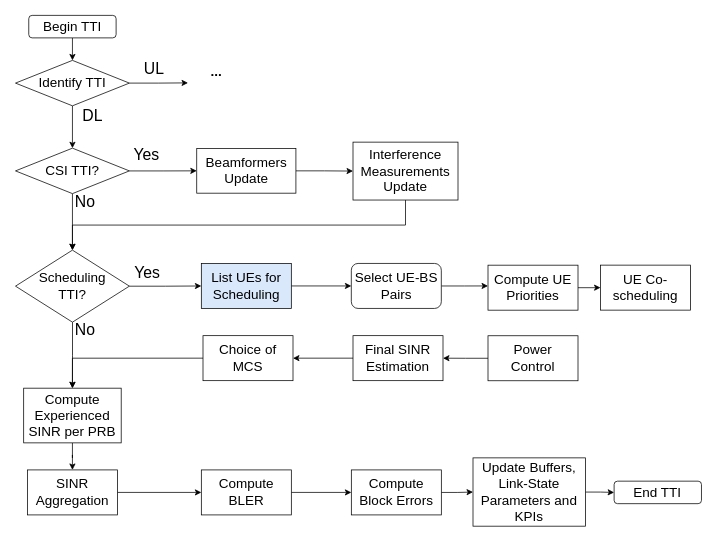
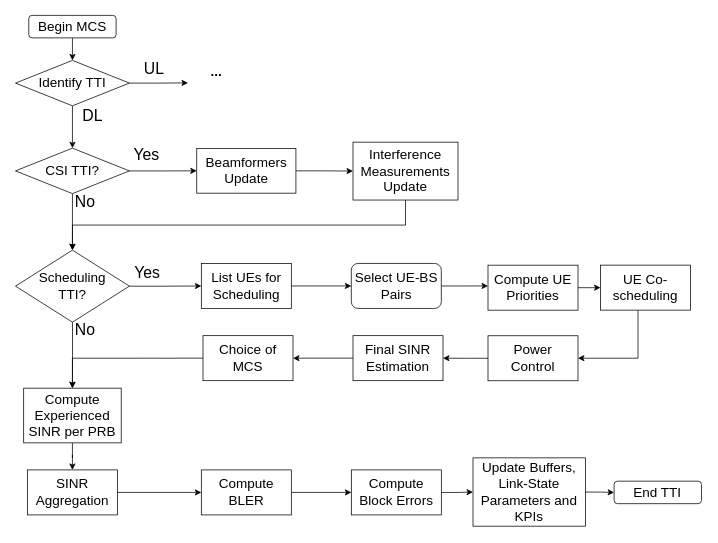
  <mxCell id="0" />
  <mxCell id="1" parent="0" />
  <mxCell id="2" style="edgeStyle=orthogonalEdgeStyle;rounded=0;orthogonalLoop=1;jettySize=auto;html=1;exitX=0.5;exitY=1;exitDx=0;exitDy=0;entryX=0.5;entryY=0;entryDx=0;entryDy=0;fontSize=18;" edge="1" parent="1" source="3" target="45"><mxGeometry relative="1" as="geometry" /></mxCell>
- <mxCell id="3" value="Begin TTI" style="rounded=1;whiteSpace=wrap;html=1;fontSize=18;" vertex="1" parent="1"><mxGeometry x="37.68" y="20" width="116.48" height="30" as="geometry" /></mxCell>
+ <mxCell id="3" value="Begin MCS" style="rounded=1;whiteSpace=wrap;html=1;fontSize=18;" vertex="1" parent="1"><mxGeometry x="37.68" y="20" width="116.48" height="30" as="geometry" /></mxCell>
  <mxCell id="4" value="" style="edgeStyle=orthogonalEdgeStyle;rounded=0;orthogonalLoop=1;jettySize=auto;html=1;fontSize=18;" edge="1" parent="1" source="6" target="13"><mxGeometry relative="1" as="geometry" /></mxCell>
  <mxCell id="5" style="edgeStyle=orthogonalEdgeStyle;rounded=0;orthogonalLoop=1;jettySize=auto;html=1;exitX=0.5;exitY=1;exitDx=0;exitDy=0;entryX=0.5;entryY=0;entryDx=0;entryDy=0;fontSize=18;" edge="1" parent="1" source="6" target="9"><mxGeometry relative="1" as="geometry"><mxPoint x="95.724" y="347.06" as="targetPoint" /></mxGeometry></mxCell>
  <mxCell id="6" value="CSI TTI?" style="rhombus;whiteSpace=wrap;html=1;fontSize=18;" vertex="1" parent="1"><mxGeometry x="20" y="197.06" width="151.85" height="60.59" as="geometry" /></mxCell>
  <mxCell id="7" value="" style="edgeStyle=orthogonalEdgeStyle;rounded=0;orthogonalLoop=1;jettySize=auto;html=1;fontSize=18;" edge="1" parent="1" source="9" target="11"><mxGeometry relative="1" as="geometry" /></mxCell>
  <mxCell id="8" value="" style="edgeStyle=orthogonalEdgeStyle;rounded=0;orthogonalLoop=1;jettySize=auto;html=1;fontSize=18;" edge="1" parent="1" source="9" target="33"><mxGeometry relative="1" as="geometry"><mxPoint x="95.941" y="447.175" as="targetPoint" /></mxGeometry></mxCell>
  <mxCell id="9" value="Scheduling&lt;br&gt;TTI?" style="rhombus;whiteSpace=wrap;html=1;fontSize=18;" vertex="1" parent="1"><mxGeometry x="20" y="333" width="151.85" height="96.06" as="geometry" /></mxCell>
  <mxCell id="10" value="" style="edgeStyle=orthogonalEdgeStyle;rounded=0;orthogonalLoop=1;jettySize=auto;html=1;fontSize=18;" edge="1" parent="1" source="11" target="21"><mxGeometry relative="1" as="geometry" /></mxCell>
- <mxCell id="11" value="List UEs for Scheduling" style="whiteSpace=wrap;html=1;fontSize=18;fillColor=#dae8fc;" vertex="1" parent="1"><mxGeometry x="267.775" y="350.765" width="120" height="60" as="geometry" /></mxCell>
+ <mxCell id="11" value="List UEs for Scheduling" style="whiteSpace=wrap;html=1;fontSize=18;" vertex="1" parent="1"><mxGeometry x="267.775" y="350.765" width="120" height="60" as="geometry" /></mxCell>
  <mxCell id="12" value="" style="edgeStyle=orthogonalEdgeStyle;rounded=0;orthogonalLoop=1;jettySize=auto;html=1;fontSize=18;" edge="1" parent="1" source="13" target="15"><mxGeometry relative="1" as="geometry" /></mxCell>
  <mxCell id="13" value="Beamformers Update" style="whiteSpace=wrap;html=1;fontSize=18;" vertex="1" parent="1"><mxGeometry x="261.66" y="197.36" width="132.23" height="59.7" as="geometry" /></mxCell>
  <mxCell id="14" style="edgeStyle=orthogonalEdgeStyle;rounded=0;orthogonalLoop=1;jettySize=auto;html=1;exitX=0.5;exitY=1;exitDx=0;exitDy=0;fontSize=18;" edge="1" parent="1" source="15" target="9"><mxGeometry relative="1" as="geometry" /></mxCell>
  <mxCell id="15" value="Interference Measurements Update" style="whiteSpace=wrap;html=1;fontSize=18;" vertex="1" parent="1"><mxGeometry x="470" y="189" width="140" height="77.21" as="geometry" /></mxCell>
  <mxCell id="16" value="Yes" style="text;html=1;strokeColor=none;fillColor=none;align=center;verticalAlign=middle;whiteSpace=wrap;rounded=0;fontSize=21;" vertex="1" parent="1"><mxGeometry x="174.77" y="195.12" width="40" height="20" as="geometry" /></mxCell>
  <mxCell id="17" value="No" style="text;html=1;strokeColor=none;fillColor=none;align=center;verticalAlign=middle;whiteSpace=wrap;rounded=0;fontSize=21;" vertex="1" parent="1"><mxGeometry x="93.48" y="258.12" width="40" height="20" as="geometry" /></mxCell>
  <mxCell id="18" value="Yes" style="text;html=1;strokeColor=none;fillColor=none;align=center;verticalAlign=middle;whiteSpace=wrap;rounded=0;fontSize=21;" vertex="1" parent="1"><mxGeometry x="176.33" y="353" width="40" height="20" as="geometry" /></mxCell>
  <mxCell id="19" value="No" style="text;html=1;strokeColor=none;fillColor=none;align=center;verticalAlign=middle;whiteSpace=wrap;rounded=0;fontSize=21;" vertex="1" parent="1"><mxGeometry x="93.48" y="428.06" width="40" height="20" as="geometry" /></mxCell>
  <mxCell id="20" value="" style="edgeStyle=orthogonalEdgeStyle;rounded=0;orthogonalLoop=1;jettySize=auto;html=1;fontSize=18;" edge="1" parent="1" source="21"><mxGeometry relative="1" as="geometry"><mxPoint x="650.005" y="380.765" as="targetPoint" /></mxGeometry></mxCell>
  <mxCell id="21" value="Select UE-BS Pairs" style="whiteSpace=wrap;html=1;fontSize=18;rounded=1;" vertex="1" parent="1"><mxGeometry x="467.775" y="350.765" width="120" height="60" as="geometry" /></mxCell>
  <mxCell id="22" value="" style="edgeStyle=orthogonalEdgeStyle;rounded=0;orthogonalLoop=1;jettySize=auto;html=1;fontSize=18;" edge="1" parent="1" source="23" target="25"><mxGeometry relative="1" as="geometry" /></mxCell>
  <mxCell id="23" value="Compute UE Priorities" style="whiteSpace=wrap;html=1;fontSize=18;" vertex="1" parent="1"><mxGeometry x="650.005" y="353.055" width="120" height="60" as="geometry" /></mxCell>
+ <mxCell id="24" value="" style="edgeStyle=orthogonalEdgeStyle;rounded=0;orthogonalLoop=1;jettySize=auto;html=1;fontSize=18;" edge="1" parent="1" source="25" target="27"><mxGeometry relative="1" as="geometry"><Array as="points"><mxPoint x="850" y="477.06" /></Array></mxGeometry></mxCell>
  <mxCell id="25" value="UE Co-scheduling" style="whiteSpace=wrap;html=1;fontSize=18;" vertex="1" parent="1"><mxGeometry x="800.005" y="353.005" width="120" height="60" as="geometry" /></mxCell>
  <mxCell id="26" value="" style="edgeStyle=orthogonalEdgeStyle;rounded=0;orthogonalLoop=1;jettySize=auto;html=1;fontSize=18;" edge="1" parent="1" source="27" target="29"><mxGeometry relative="1" as="geometry" /></mxCell>
  <mxCell id="27" value="Power&lt;br style=&quot;font-size: 18px;&quot;&gt;Control" style="whiteSpace=wrap;html=1;fontSize=18;" vertex="1" parent="1"><mxGeometry x="650.005" y="447.175" width="120" height="60" as="geometry" /></mxCell>
  <mxCell id="28" value="" style="edgeStyle=orthogonalEdgeStyle;rounded=0;orthogonalLoop=1;jettySize=auto;html=1;fontSize=18;" edge="1" parent="1" source="29" target="31"><mxGeometry relative="1" as="geometry" /></mxCell>
  <mxCell id="29" value="Final SINR&lt;br style=&quot;font-size: 18px;&quot;&gt;Estimation" style="whiteSpace=wrap;html=1;fontSize=18;" vertex="1" parent="1"><mxGeometry x="470.005" y="447.065" width="120" height="60" as="geometry" /></mxCell>
  <mxCell id="30" style="edgeStyle=orthogonalEdgeStyle;rounded=0;orthogonalLoop=1;jettySize=auto;html=1;exitX=0;exitY=0.5;exitDx=0;exitDy=0;fontSize=18;entryX=0.5;entryY=0;entryDx=0;entryDy=0;" edge="1" parent="1" source="31" target="33"><mxGeometry relative="1" as="geometry"><mxPoint x="100" y="517.06" as="targetPoint" /></mxGeometry></mxCell>
  <mxCell id="31" value="Choice of MCS" style="whiteSpace=wrap;html=1;fontSize=18;" vertex="1" parent="1"><mxGeometry x="270.005" y="447.065" width="120" height="60" as="geometry" /></mxCell>
  <mxCell id="32" value="" style="edgeStyle=orthogonalEdgeStyle;rounded=0;orthogonalLoop=1;jettySize=auto;html=1;fontSize=18;" edge="1" parent="1" source="33" target="35"><mxGeometry relative="1" as="geometry" /></mxCell>
  <mxCell id="33" value="&lt;span style=&quot;font-size: 18px;&quot;&gt;Compute Experienced&lt;br style=&quot;font-size: 18px;&quot;&gt;SINR per PRB&lt;/span&gt;" style="rounded=0;whiteSpace=wrap;html=1;fontSize=18;" vertex="1" parent="1"><mxGeometry x="30.92" y="517.06" width="130" height="72.94" as="geometry" /></mxCell>
  <mxCell id="34" value="" style="edgeStyle=orthogonalEdgeStyle;rounded=0;orthogonalLoop=1;jettySize=auto;html=1;fontSize=18;" edge="1" parent="1" source="35" target="37"><mxGeometry relative="1" as="geometry" /></mxCell>
  <mxCell id="35" value="SINR Aggregation" style="whiteSpace=wrap;html=1;rounded=0;fontSize=18;" vertex="1" parent="1"><mxGeometry x="35.92" y="626.06" width="120" height="60" as="geometry" /></mxCell>
  <mxCell id="36" value="" style="edgeStyle=orthogonalEdgeStyle;rounded=0;orthogonalLoop=1;jettySize=auto;html=1;fontSize=18;" edge="1" parent="1" source="37" target="39"><mxGeometry relative="1" as="geometry" /></mxCell>
  <mxCell id="37" value="Compute BLER" style="whiteSpace=wrap;html=1;rounded=0;fontSize=18;" vertex="1" parent="1"><mxGeometry x="267.77" y="626.06" width="120" height="60" as="geometry" /></mxCell>
  <mxCell id="38" value="" style="edgeStyle=orthogonalEdgeStyle;rounded=0;orthogonalLoop=1;jettySize=auto;html=1;fontSize=18;" edge="1" parent="1" source="39" target="41"><mxGeometry relative="1" as="geometry" /></mxCell>
  <mxCell id="39" value="Compute &lt;br style=&quot;font-size: 18px;&quot;&gt;Block Errors" style="whiteSpace=wrap;html=1;rounded=0;fontSize=18;" vertex="1" parent="1"><mxGeometry x="467.77" y="626.06" width="120" height="60" as="geometry" /></mxCell>
  <mxCell id="40" value="" style="edgeStyle=orthogonalEdgeStyle;rounded=0;orthogonalLoop=1;jettySize=auto;html=1;fontSize=18;" edge="1" parent="1" source="41" target="42"><mxGeometry relative="1" as="geometry" /></mxCell>
  <mxCell id="41" value="Update Buffers, Link-State Parameters and KPIs" style="whiteSpace=wrap;html=1;rounded=0;fontSize=18;" vertex="1" parent="1"><mxGeometry x="630" y="610" width="150" height="91.06" as="geometry" /></mxCell>
  <mxCell id="42" value="End TTI" style="rounded=1;whiteSpace=wrap;html=1;fontSize=18;" vertex="1" parent="1"><mxGeometry x="818.16" y="641.06" width="116.48" height="30" as="geometry" /></mxCell>
  <mxCell id="43" style="edgeStyle=orthogonalEdgeStyle;rounded=0;orthogonalLoop=1;jettySize=auto;html=1;exitX=0.5;exitY=1;exitDx=0;exitDy=0;entryX=0.5;entryY=0;entryDx=0;entryDy=0;fontSize=18;" edge="1" parent="1" source="45" target="6"><mxGeometry relative="1" as="geometry" /></mxCell>
  <mxCell id="44" style="edgeStyle=orthogonalEdgeStyle;rounded=0;orthogonalLoop=1;jettySize=auto;html=1;exitX=1;exitY=0.5;exitDx=0;exitDy=0;fontSize=18;" edge="1" parent="1" source="45"><mxGeometry relative="1" as="geometry"><mxPoint x="250" y="110" as="targetPoint" /></mxGeometry></mxCell>
  <mxCell id="45" value="Identify TTI" style="rhombus;whiteSpace=wrap;html=1;fontSize=18;" vertex="1" parent="1"><mxGeometry x="20" y="80" width="151.85" height="60.59" as="geometry" /></mxCell>
  <mxCell id="46" value="UL" style="text;html=1;strokeColor=none;fillColor=none;align=center;verticalAlign=middle;whiteSpace=wrap;rounded=0;fontSize=21;" vertex="1" parent="1"><mxGeometry x="184.77" y="80" width="40" height="20" as="geometry" /></mxCell>
  <mxCell id="47" value="DL" style="text;html=1;strokeColor=none;fillColor=none;align=center;verticalAlign=middle;whiteSpace=wrap;rounded=0;fontSize=21;" vertex="1" parent="1"><mxGeometry x="103.48" y="143" width="40" height="20" as="geometry" /></mxCell>
  <mxCell id="48" value="..." style="text;html=1;strokeColor=none;fillColor=none;align=center;verticalAlign=middle;whiteSpace=wrap;rounded=0;fontSize=18;fontStyle=1" vertex="1" parent="1"><mxGeometry x="267.77" y="85.29" width="40" height="20" as="geometry" /></mxCell>
